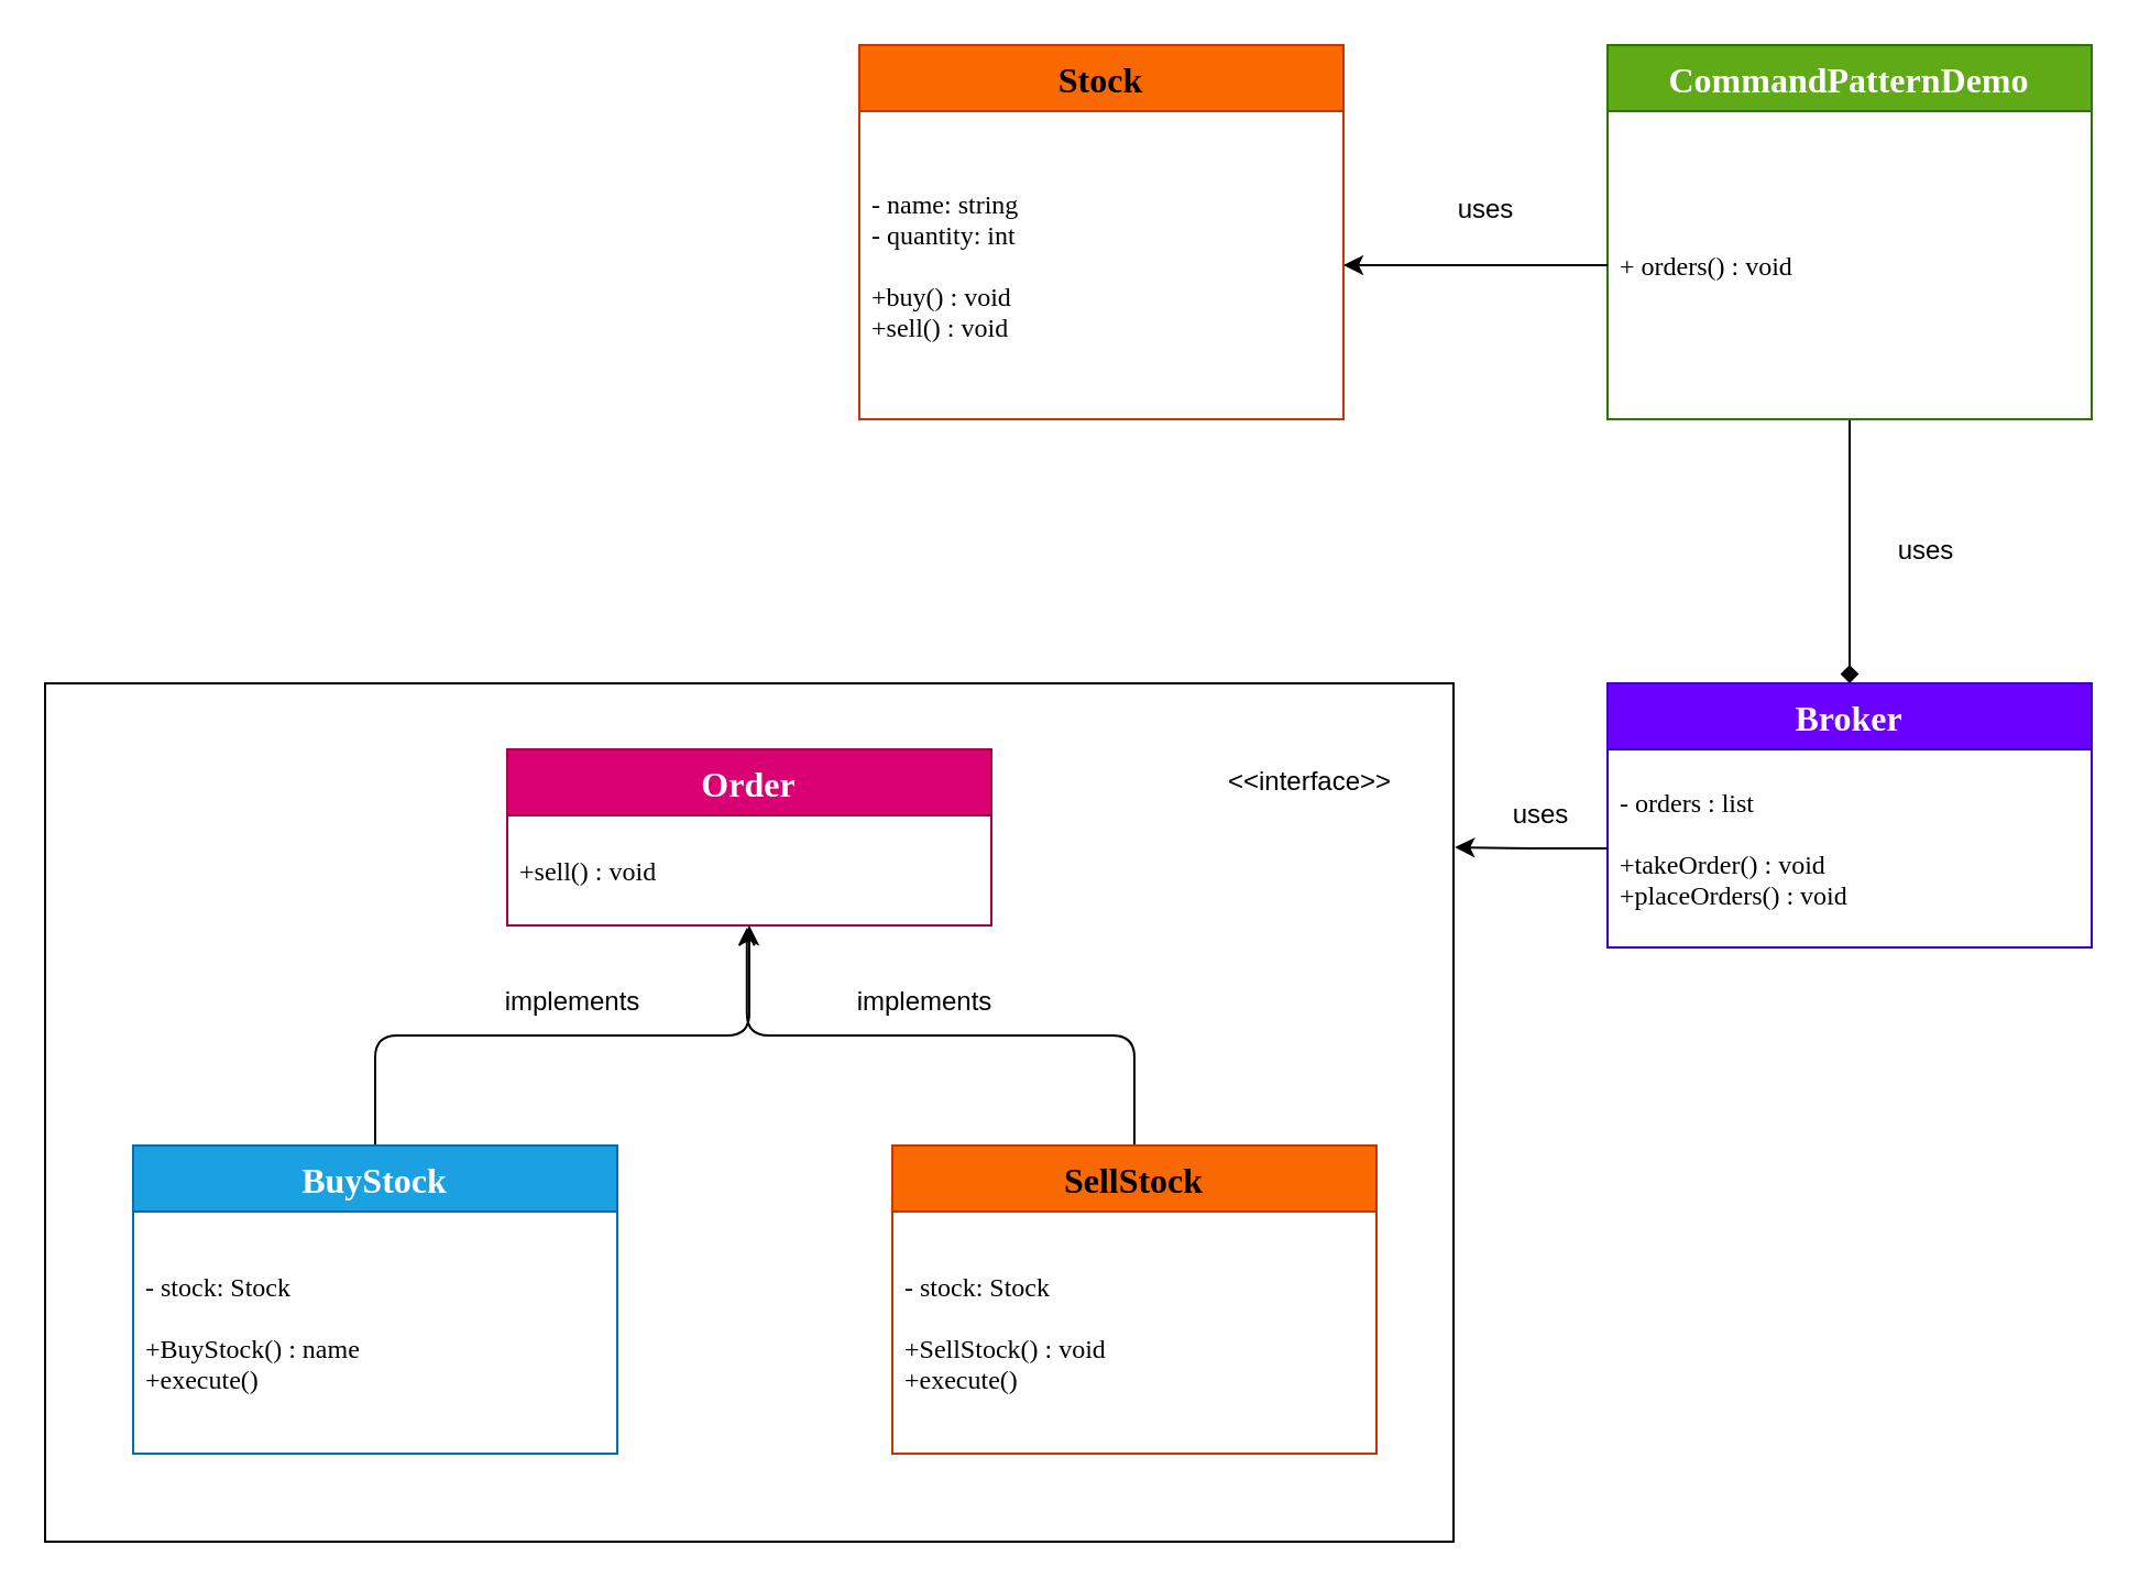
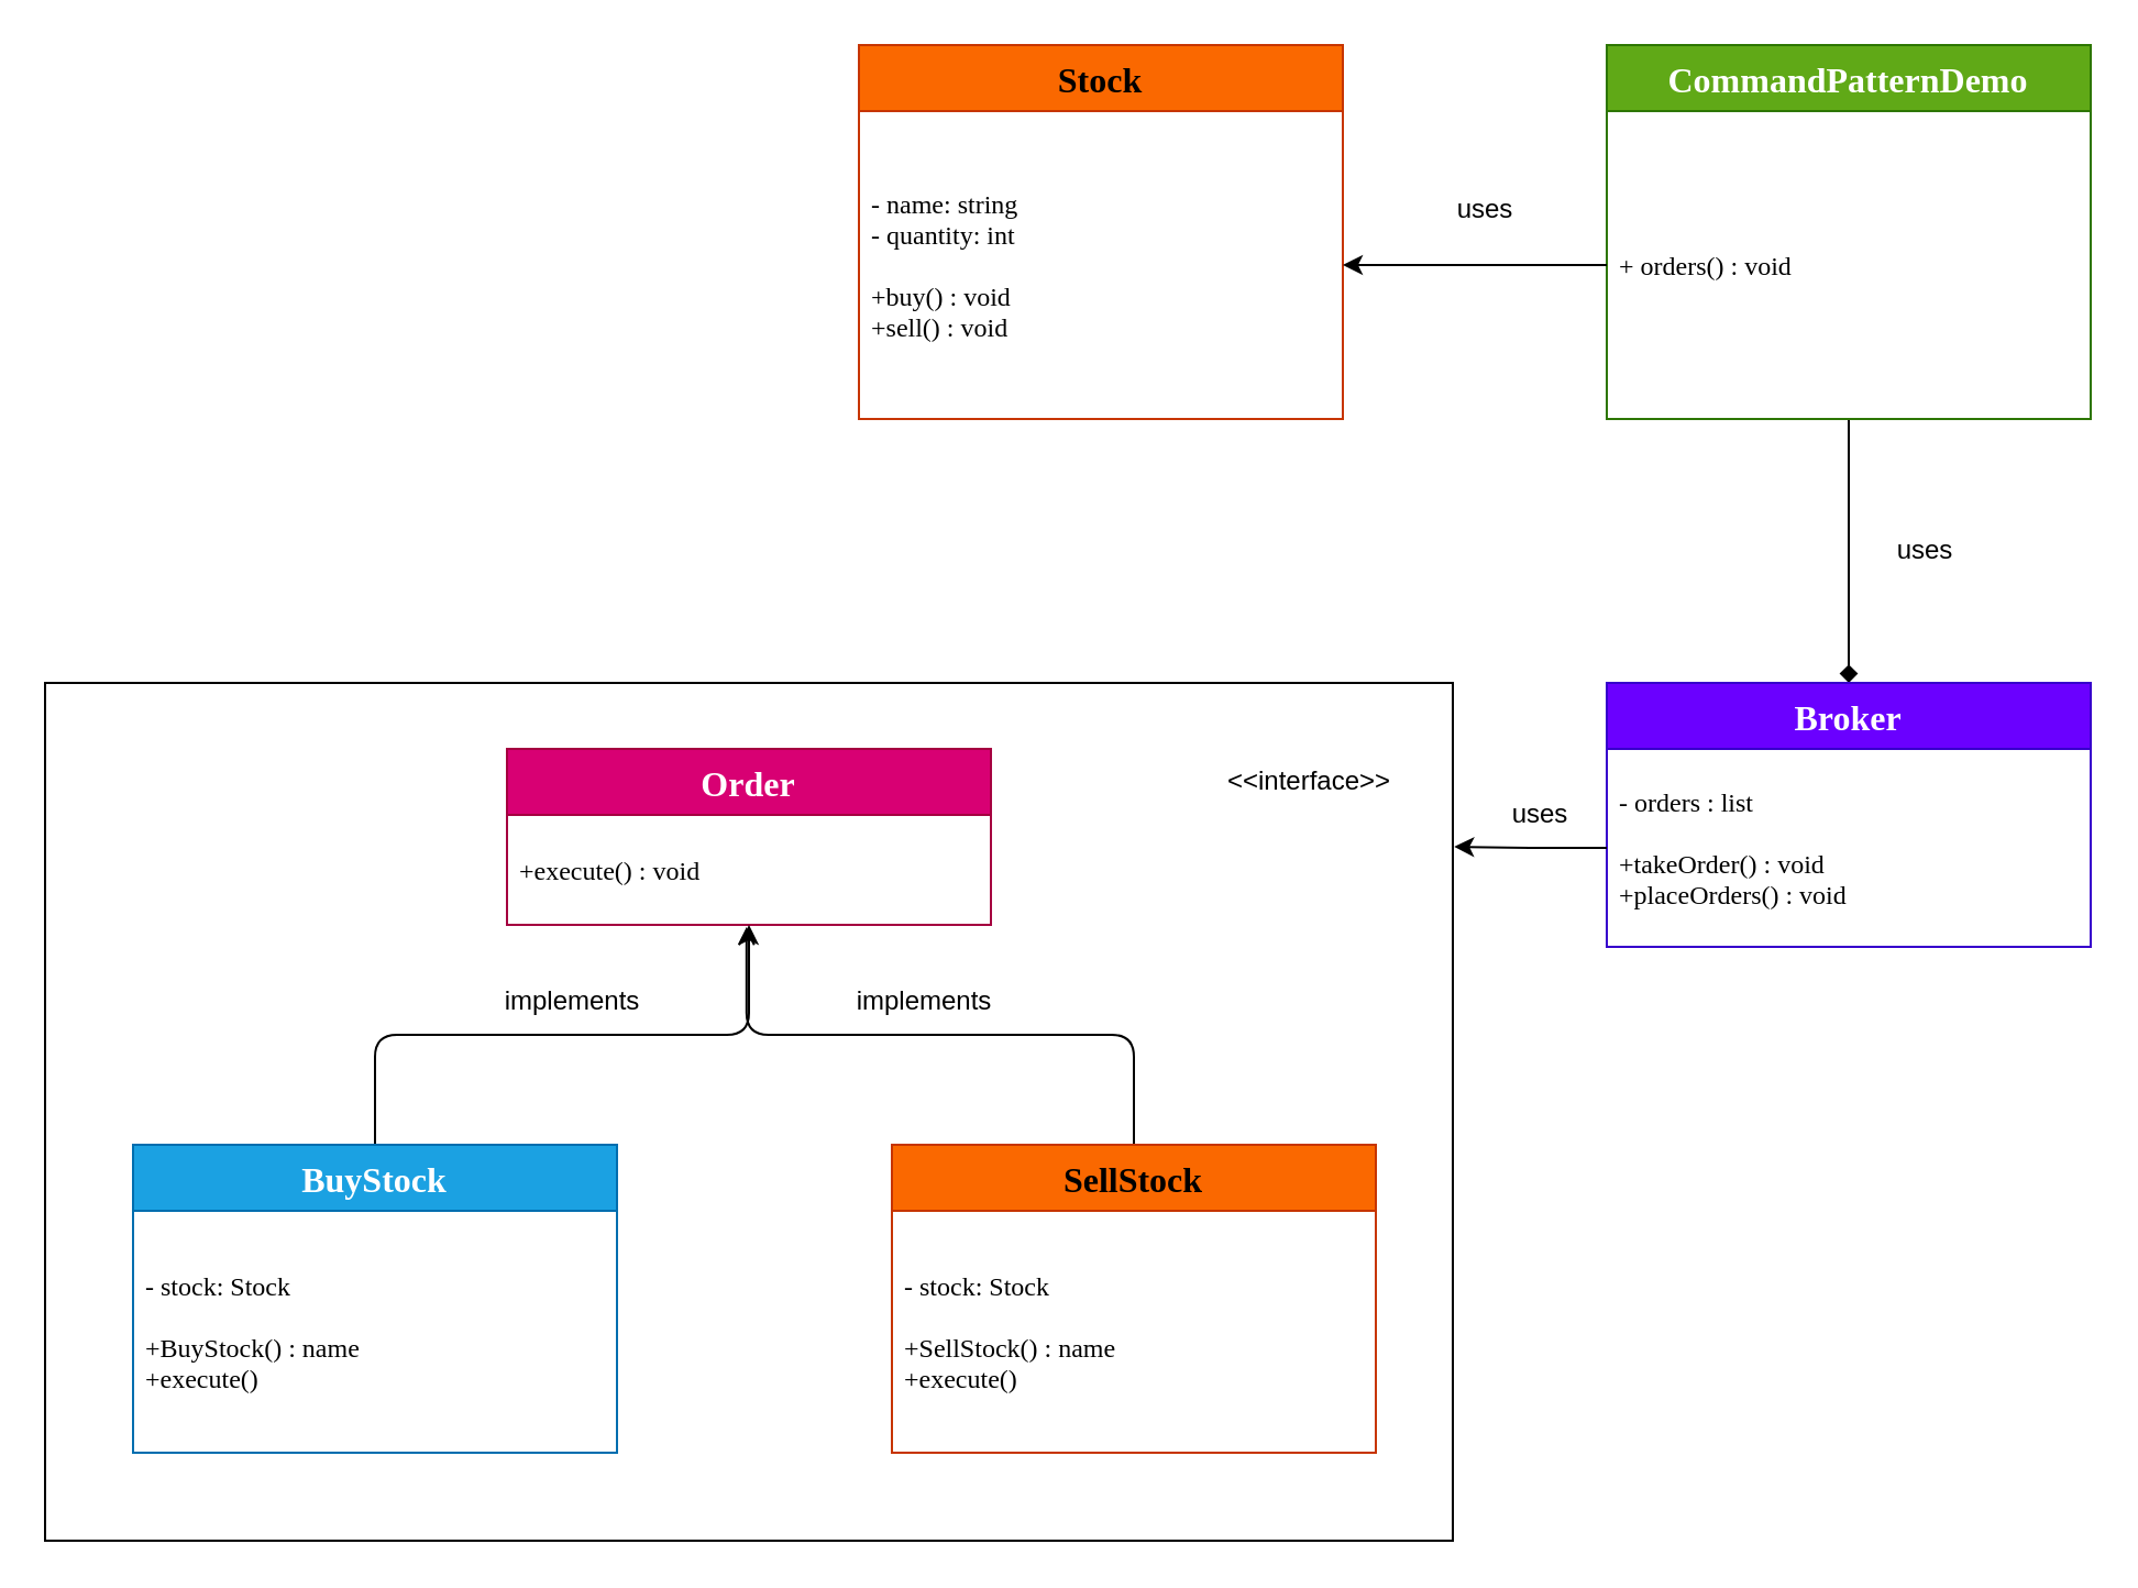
  <mxCell id="0" />
  <mxCell id="1" parent="0" />
  <mxCell id="2" value="" style="rounded=0;whiteSpace=wrap;html=1;" vertex="1" parent="1"><mxGeometry x="20" y="310" width="640" height="390" as="geometry" /></mxCell>
  <mxCell id="3" style="edgeStyle=orthogonalEdgeStyle;html=1;entryX=0.5;entryY=0;entryDx=0;entryDy=0;endArrow=diamond;" edge="1" parent="1" source="4" target="8"><mxGeometry relative="1" as="geometry" /></mxCell>
  <mxCell id="4" value="CommandPatternDemo" style="swimlane;fontStyle=1;childLayout=stackLayout;horizontal=1;startSize=30;horizontalStack=0;resizeParent=1;resizeParentMax=0;resizeLast=0;collapsible=1;marginBottom=0;fillColor=#60a917;fontColor=#ffffff;strokeColor=#2D7600;fontSize=16;fontFamily=Poppins;fontSource=https%3A%2F%2Ffonts.googleapis.com%2Fcss%3Ffamily%3DPoppins;" parent="1" vertex="1"><mxGeometry x="730" y="20" width="220" height="170" as="geometry" /></mxCell>
  <mxCell id="5" value="+ orders() : void" style="text;strokeColor=none;fillColor=none;align=left;verticalAlign=middle;spacingLeft=4;spacingRight=4;overflow=hidden;points=[[0,0.5],[1,0.5]];portConstraint=eastwest;rotatable=0;fontSize=12;fontFamily=Poppins;fontSource=https%3A%2F%2Ffonts.googleapis.com%2Fcss%3Ffamily%3DPoppins;" parent="4" vertex="1"><mxGeometry y="30" width="220" height="140" as="geometry" /></mxCell>
  <mxCell id="6" value="Stock" style="swimlane;fontStyle=1;childLayout=stackLayout;horizontal=1;startSize=30;horizontalStack=0;resizeParent=1;resizeParentMax=0;resizeLast=0;collapsible=1;marginBottom=0;fillColor=#fa6800;fontColor=#000000;strokeColor=#C73500;fontSize=16;fontFamily=Poppins;fontSource=https%3A%2F%2Ffonts.googleapis.com%2Fcss%3Ffamily%3DPoppins;" parent="1" vertex="1"><mxGeometry x="390" y="20" width="220" height="170" as="geometry" /></mxCell>
  <mxCell id="7" value="- name: string&#10;- quantity: int&#10;&#10;+buy() : void&#10;+sell() : void" style="text;strokeColor=none;fillColor=none;align=left;verticalAlign=middle;spacingLeft=4;spacingRight=4;overflow=hidden;points=[[0,0.5],[1,0.5]];portConstraint=eastwest;rotatable=0;fontSize=12;fontFamily=Poppins;fontSource=https%3A%2F%2Ffonts.googleapis.com%2Fcss%3Ffamily%3DPoppins;" parent="6" vertex="1"><mxGeometry y="30" width="220" height="140" as="geometry" /></mxCell>
  <mxCell id="8" value="Broker" style="swimlane;fontStyle=1;childLayout=stackLayout;horizontal=1;startSize=30;horizontalStack=0;resizeParent=1;resizeParentMax=0;resizeLast=0;collapsible=1;marginBottom=0;fillColor=#6a00ff;fontColor=#ffffff;strokeColor=#3700CC;fontSize=16;fontFamily=Poppins;fontSource=https%3A%2F%2Ffonts.googleapis.com%2Fcss%3Ffamily%3DPoppins;" parent="1" vertex="1"><mxGeometry x="730" y="310" width="220" height="120" as="geometry" /></mxCell>
  <mxCell id="9" value="- orders : list&#10;&#10;+takeOrder() : void&#10;+placeOrders() : void" style="text;strokeColor=none;fillColor=none;align=left;verticalAlign=middle;spacingLeft=4;spacingRight=4;overflow=hidden;points=[[0,0.5],[1,0.5]];portConstraint=eastwest;rotatable=0;fontSize=12;fontFamily=Poppins;fontSource=https%3A%2F%2Ffonts.googleapis.com%2Fcss%3Ffamily%3DPoppins;" parent="8" vertex="1"><mxGeometry y="30" width="220" height="90" as="geometry" /></mxCell>
  <mxCell id="10" value="uses" style="text;html=1;strokeColor=none;fillColor=none;align=center;verticalAlign=middle;whiteSpace=wrap;rounded=0;" parent="1" vertex="1"><mxGeometry x="645" y="80" width="60" height="30" as="geometry" /></mxCell>
  <mxCell id="11" style="edgeStyle=orthogonalEdgeStyle;html=1;entryX=1;entryY=0.5;entryDx=0;entryDy=0;" edge="1" parent="1" source="5" target="7"><mxGeometry relative="1" as="geometry" /></mxCell>
  <mxCell id="12" value="uses" style="text;html=1;strokeColor=none;fillColor=none;align=center;verticalAlign=middle;whiteSpace=wrap;rounded=0;" vertex="1" parent="1"><mxGeometry x="845" y="235" width="60" height="30" as="geometry" /></mxCell>
  <mxCell id="13" value="Order" style="swimlane;fontStyle=1;childLayout=stackLayout;horizontal=1;startSize=30;horizontalStack=0;resizeParent=1;resizeParentMax=0;resizeLast=0;collapsible=1;marginBottom=0;fillColor=#d80073;fontColor=#ffffff;strokeColor=#A50040;fontSize=16;fontFamily=Poppins;fontSource=https%3A%2F%2Ffonts.googleapis.com%2Fcss%3Ffamily%3DPoppins;" vertex="1" parent="1"><mxGeometry x="230" y="340" width="220" height="80" as="geometry" /></mxCell>
- <mxCell id="14" value="+sell() : void" style="text;strokeColor=none;fillColor=none;align=left;verticalAlign=middle;spacingLeft=4;spacingRight=4;overflow=hidden;points=[[0,0.5],[1,0.5]];portConstraint=eastwest;rotatable=0;fontSize=12;fontFamily=Poppins;fontSource=https%3A%2F%2Ffonts.googleapis.com%2Fcss%3Ffamily%3DPoppins;" vertex="1" parent="13"><mxGeometry y="30" width="220" height="50" as="geometry" /></mxCell>
+ <mxCell id="14" value="+execute() : void" style="text;strokeColor=none;fillColor=none;align=left;verticalAlign=middle;spacingLeft=4;spacingRight=4;overflow=hidden;points=[[0,0.5],[1,0.5]];portConstraint=eastwest;rotatable=0;fontSize=12;fontFamily=Poppins;fontSource=https%3A%2F%2Ffonts.googleapis.com%2Fcss%3Ffamily%3DPoppins;" vertex="1" parent="13"><mxGeometry y="30" width="220" height="50" as="geometry" /></mxCell>
  <mxCell id="15" style="edgeStyle=orthogonalEdgeStyle;html=1;" edge="1" parent="1" source="16"><mxGeometry relative="1" as="geometry"><mxPoint x="340" y="420" as="targetPoint" /><Array as="points"><mxPoint x="170" y="470" /><mxPoint x="340" y="470" /></Array></mxGeometry></mxCell>
  <mxCell id="16" value="BuyStock" style="swimlane;fontStyle=1;childLayout=stackLayout;horizontal=1;startSize=30;horizontalStack=0;resizeParent=1;resizeParentMax=0;resizeLast=0;collapsible=1;marginBottom=0;fillColor=#1ba1e2;fontColor=#ffffff;strokeColor=#006EAF;fontSize=16;fontFamily=Poppins;fontSource=https%3A%2F%2Ffonts.googleapis.com%2Fcss%3Ffamily%3DPoppins;" vertex="1" parent="1"><mxGeometry x="60" y="520" width="220" height="140" as="geometry" /></mxCell>
  <mxCell id="17" value="- stock: Stock&#10;&#10;+BuyStock() : name&#10;+execute()" style="text;strokeColor=none;fillColor=none;align=left;verticalAlign=middle;spacingLeft=4;spacingRight=4;overflow=hidden;points=[[0,0.5],[1,0.5]];portConstraint=eastwest;rotatable=0;fontSize=12;fontFamily=Poppins;fontSource=https%3A%2F%2Ffonts.googleapis.com%2Fcss%3Ffamily%3DPoppins;" vertex="1" parent="16"><mxGeometry y="30" width="220" height="110" as="geometry" /></mxCell>
  <mxCell id="18" style="edgeStyle=orthogonalEdgeStyle;html=1;entryX=0.495;entryY=1.02;entryDx=0;entryDy=0;entryPerimeter=0;endArrow=open;" edge="1" parent="1" source="19" target="14"><mxGeometry relative="1" as="geometry" /></mxCell>
  <mxCell id="19" value="SellStock" style="swimlane;fontStyle=1;childLayout=stackLayout;horizontal=1;startSize=30;horizontalStack=0;resizeParent=1;resizeParentMax=0;resizeLast=0;collapsible=1;marginBottom=0;fillColor=#fa6800;fontColor=#000000;strokeColor=#C73500;fontSize=16;fontFamily=Poppins;fontSource=https%3A%2F%2Ffonts.googleapis.com%2Fcss%3Ffamily%3DPoppins;" vertex="1" parent="1"><mxGeometry x="405" y="520" width="220" height="140" as="geometry" /></mxCell>
- <mxCell id="20" value="- stock: Stock&#10;&#10;+SellStock() : void&#10;+execute()" style="text;strokeColor=none;fillColor=none;align=left;verticalAlign=middle;spacingLeft=4;spacingRight=4;overflow=hidden;points=[[0,0.5],[1,0.5]];portConstraint=eastwest;rotatable=0;fontSize=12;fontFamily=Poppins;fontSource=https%3A%2F%2Ffonts.googleapis.com%2Fcss%3Ffamily%3DPoppins;" vertex="1" parent="19"><mxGeometry y="30" width="220" height="110" as="geometry" /></mxCell>
+ <mxCell id="20" value="- stock: Stock&#10;&#10;+SellStock() : name&#10;+execute()" style="text;strokeColor=none;fillColor=none;align=left;verticalAlign=middle;spacingLeft=4;spacingRight=4;overflow=hidden;points=[[0,0.5],[1,0.5]];portConstraint=eastwest;rotatable=0;fontSize=12;fontFamily=Poppins;fontSource=https%3A%2F%2Ffonts.googleapis.com%2Fcss%3Ffamily%3DPoppins;" vertex="1" parent="19"><mxGeometry y="30" width="220" height="110" as="geometry" /></mxCell>
  <mxCell id="21" value="implements" style="text;html=1;strokeColor=none;fillColor=none;align=center;verticalAlign=middle;whiteSpace=wrap;rounded=0;" vertex="1" parent="1"><mxGeometry x="390" y="440" width="60" height="30" as="geometry" /></mxCell>
  <mxCell id="22" value="implements" style="text;html=1;strokeColor=none;fillColor=none;align=center;verticalAlign=middle;whiteSpace=wrap;rounded=0;" vertex="1" parent="1"><mxGeometry x="230" y="440" width="60" height="30" as="geometry" /></mxCell>
  <mxCell id="23" value="&amp;lt;&amp;lt;interface&amp;gt;&amp;gt;" style="text;html=1;strokeColor=none;fillColor=none;align=center;verticalAlign=middle;whiteSpace=wrap;rounded=0;" vertex="1" parent="1"><mxGeometry x="565" y="340" width="60" height="30" as="geometry" /></mxCell>
  <mxCell id="24" style="edgeStyle=orthogonalEdgeStyle;html=1;entryX=1.001;entryY=0.191;entryDx=0;entryDy=0;entryPerimeter=0;" edge="1" parent="1" source="9" target="2"><mxGeometry relative="1" as="geometry" /></mxCell>
  <mxCell id="25" value="uses" style="text;html=1;strokeColor=none;fillColor=none;align=center;verticalAlign=middle;whiteSpace=wrap;rounded=0;" vertex="1" parent="1"><mxGeometry x="670" y="355" width="60" height="30" as="geometry" /></mxCell>
